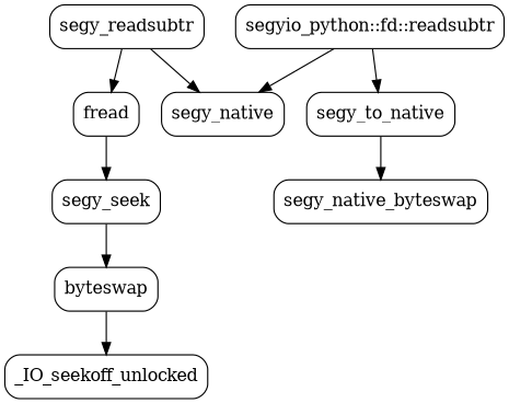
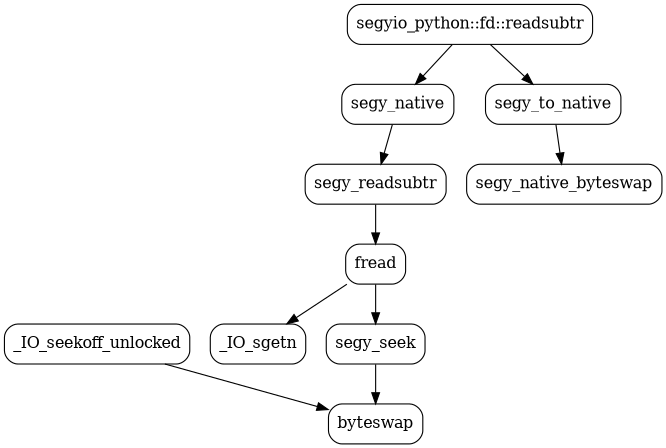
  digraph {
    node [shape=box style=rounded]
    edge [weight=2]
    n1 [label=byteswap]
    n2 [label=_IO_seekoff_unlocked]
    n3 [label=fread]
+   n4 [label=_IO_sgetn]
    n5 [label=segy_seek]
    n6 [label="segyio_python::fd::readsubtr"]
    n7 [label=segy_native]
    n8 [label=segy_to_native]
    n9 [label=segy_readsubtr]
    n10 [label=segy_native_byteswap]
-   n1 -> n2 [weight=1]
+   n2 -> n1 [weight=1]
+   n3 -> n4 [weight=1]
    n3 -> n5
    n5 -> n1
    n6 -> n7
    n6 -> n8
-   n9 -> n7
+   n7 -> n9
    n8 -> n10
    n9 -> n3
  }
